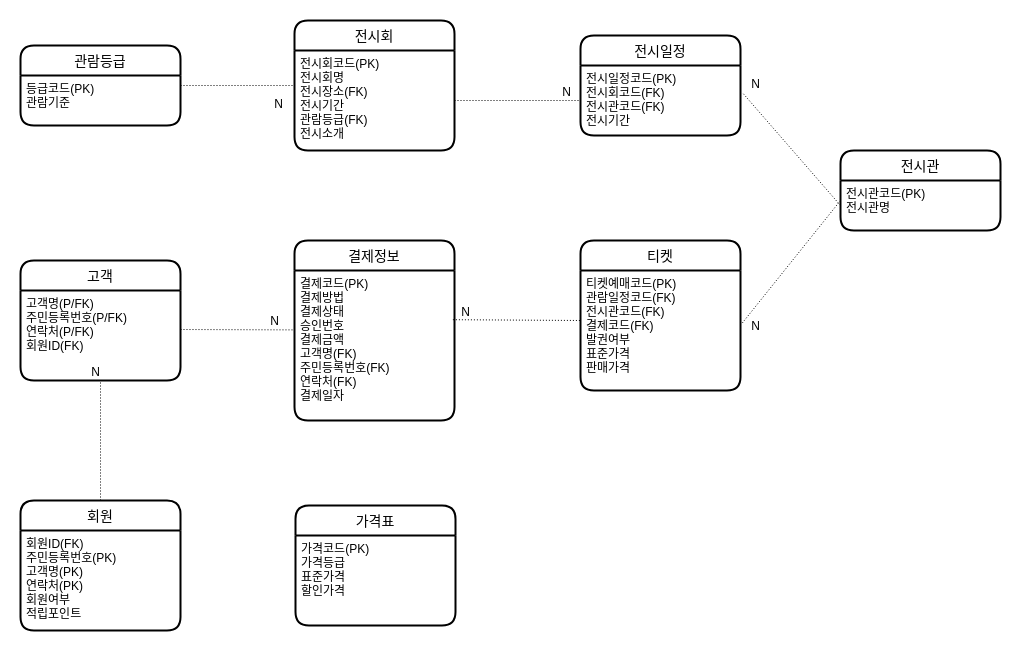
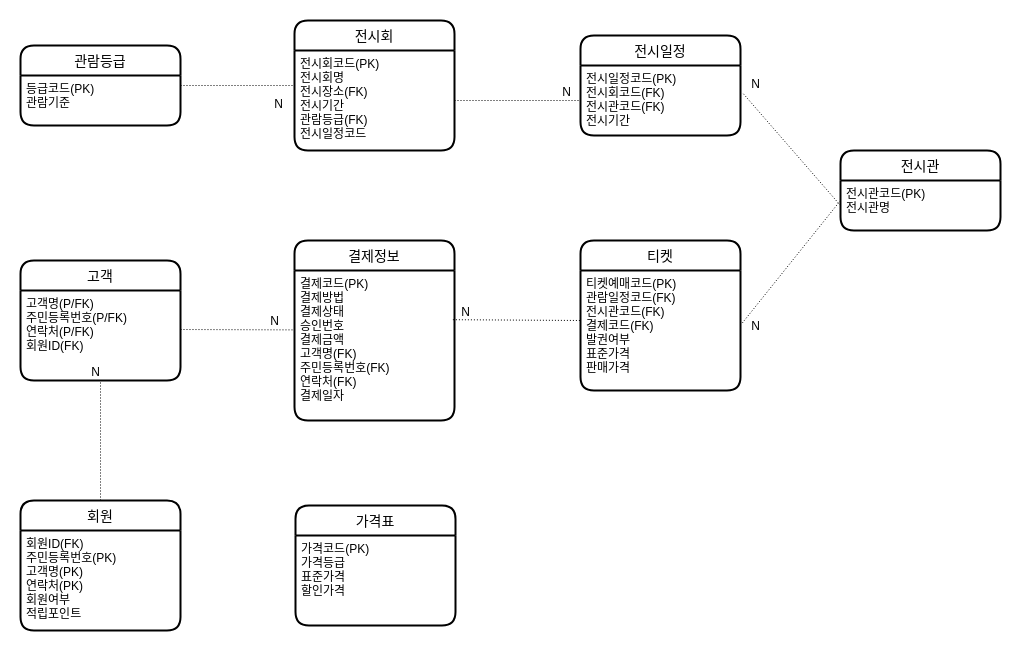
  <mxCell id="0" />
  <mxCell id="1" parent="0" />
  <mxCell id="2" value="전시관" style="swimlane;childLayout=stackLayout;horizontal=1;startSize=30;horizontalStack=0;rounded=1;fontSize=14;fontStyle=0;strokeWidth=2;resizeParent=0;resizeLast=1;shadow=0;dashed=0;align=center;" vertex="1" parent="1"><mxGeometry x="840" y="150" width="160" height="80" as="geometry" /></mxCell>
  <mxCell id="3" value="전시관코드(PK)&#10;전시관명" style="align=left;strokeColor=none;fillColor=none;spacingLeft=4;fontSize=12;verticalAlign=top;resizable=0;rotatable=0;part=1;" vertex="1" parent="2"><mxGeometry y="30" width="160" height="50" as="geometry" /></mxCell>
  <mxCell id="4" value="관람등급" style="swimlane;childLayout=stackLayout;horizontal=1;startSize=30;horizontalStack=0;rounded=1;fontSize=14;fontStyle=0;strokeWidth=2;resizeParent=0;resizeLast=1;shadow=0;dashed=0;align=center;" vertex="1" parent="1"><mxGeometry x="20" y="45" width="160" height="80" as="geometry" /></mxCell>
  <mxCell id="5" value="등급코드(PK)&#10;관람기준" style="align=left;strokeColor=none;fillColor=none;spacingLeft=4;fontSize=12;verticalAlign=top;resizable=0;rotatable=0;part=1;" vertex="1" parent="4"><mxGeometry y="30" width="160" height="50" as="geometry" /></mxCell>
  <mxCell id="6" value="전시회" style="swimlane;childLayout=stackLayout;horizontal=1;startSize=30;horizontalStack=0;rounded=1;fontSize=14;fontStyle=0;strokeWidth=2;resizeParent=0;resizeLast=1;shadow=0;dashed=0;align=center;" vertex="1" parent="1"><mxGeometry x="294" y="20" width="160" height="130" as="geometry" /></mxCell>
- <mxCell id="7" value="전시회코드(PK)&#10;전시회명&#10;전시장소(FK)&#10;전시기간&#10;관람등급(FK)&#10;전시소개" style="align=left;strokeColor=none;fillColor=none;spacingLeft=4;fontSize=12;verticalAlign=top;resizable=0;rotatable=0;part=1;" vertex="1" parent="6"><mxGeometry y="30" width="160" height="100" as="geometry" /></mxCell>
+ <mxCell id="7" value="전시회코드(PK)&#10;전시회명&#10;전시장소(FK)&#10;전시기간&#10;관람등급(FK)&#10;전시일정코드" style="align=left;strokeColor=none;fillColor=none;spacingLeft=4;fontSize=12;verticalAlign=top;resizable=0;rotatable=0;part=1;" vertex="1" parent="6"><mxGeometry y="30" width="160" height="100" as="geometry" /></mxCell>
  <mxCell id="8" value="전시일정" style="swimlane;childLayout=stackLayout;horizontal=1;startSize=30;horizontalStack=0;rounded=1;fontSize=14;fontStyle=0;strokeWidth=2;resizeParent=0;resizeLast=1;shadow=0;dashed=0;align=center;" vertex="1" parent="1"><mxGeometry x="580" y="35" width="160" height="100" as="geometry" /></mxCell>
  <mxCell id="9" value="전시일정코드(PK)&#10;전시회코드(FK)&#10;전시관코드(FK)&#10;전시기간" style="align=left;strokeColor=none;fillColor=none;spacingLeft=4;fontSize=12;verticalAlign=top;resizable=0;rotatable=0;part=1;" vertex="1" parent="8"><mxGeometry y="30" width="160" height="70" as="geometry" /></mxCell>
  <mxCell id="10" value="" style="endArrow=none;html=1;rounded=0;dashed=1;dashPattern=1 2;fontSize=12;entryX=0;entryY=0.5;entryDx=0;entryDy=0;" edge="1" parent="1" target="6"><mxGeometry relative="1" as="geometry"><mxPoint x="180" y="85" as="sourcePoint" /><mxPoint x="280" y="96" as="targetPoint" /></mxGeometry></mxCell>
  <mxCell id="11" value="N" style="resizable=0;html=1;align=right;verticalAlign=bottom;" connectable="0" vertex="1" parent="10"><mxGeometry x="1" relative="1" as="geometry"><mxPoint x="-11" y="27" as="offset" /></mxGeometry></mxCell>
  <mxCell id="12" value="" style="endArrow=none;html=1;rounded=0;dashed=1;dashPattern=1 2;fontSize=12;exitX=1;exitY=0.5;exitDx=0;exitDy=0;entryX=0;entryY=0.5;entryDx=0;entryDy=0;" edge="1" parent="1" source="7" target="9"><mxGeometry relative="1" as="geometry"><mxPoint x="454" y="92.2" as="sourcePoint" /><mxPoint x="560" y="94" as="targetPoint" /></mxGeometry></mxCell>
  <mxCell id="13" value="N" style="resizable=0;html=1;align=right;verticalAlign=bottom;" connectable="0" vertex="1" parent="12"><mxGeometry x="1" relative="1" as="geometry"><mxPoint x="-9" as="offset" /></mxGeometry></mxCell>
  <mxCell id="14" value="티켓" style="swimlane;childLayout=stackLayout;horizontal=1;startSize=30;horizontalStack=0;rounded=1;fontSize=14;fontStyle=0;strokeWidth=2;resizeParent=0;resizeLast=1;shadow=0;dashed=0;align=center;" vertex="1" parent="1"><mxGeometry x="580" y="240" width="160" height="150" as="geometry" /></mxCell>
  <mxCell id="15" value="티켓예매코드(PK)&#10;관람일정코드(FK)&#10;전시관코드(FK)&#10;결제코드(FK)&#10;발권여부&#10;표준가격&#10;판매가격" style="align=left;strokeColor=none;fillColor=none;spacingLeft=4;fontSize=12;verticalAlign=top;resizable=0;rotatable=0;part=1;" vertex="1" parent="14"><mxGeometry y="30" width="160" height="120" as="geometry" /></mxCell>
  <mxCell id="16" value="결제정보" style="swimlane;childLayout=stackLayout;horizontal=1;startSize=30;horizontalStack=0;rounded=1;fontSize=14;fontStyle=0;strokeWidth=2;resizeParent=0;resizeLast=1;shadow=0;dashed=0;align=center;" vertex="1" parent="1"><mxGeometry x="294" y="240" width="160" height="180" as="geometry" /></mxCell>
  <mxCell id="17" value="" style="endArrow=none;html=1;rounded=0;dashed=1;dashPattern=1 2;fontSize=12;exitX=0.99;exitY=0.328;exitDx=0;exitDy=0;exitPerimeter=0;" edge="1" parent="16" source="19"><mxGeometry relative="1" as="geometry"><mxPoint x="156" y="80" as="sourcePoint" /><mxPoint x="286" y="80" as="targetPoint" /></mxGeometry></mxCell>
  <mxCell id="18" value="N" style="resizable=0;html=1;align=right;verticalAlign=bottom;" connectable="0" vertex="1" parent="17"><mxGeometry x="1" relative="1" as="geometry"><mxPoint x="-110" as="offset" /></mxGeometry></mxCell>
  <mxCell id="19" value="결제코드(PK)&#10;결제방법&#10;결제상태&#10;승인번호&#10;결제금액&#10;고객명(FK)&#10;주민등록번호(FK)&#10;연락처(FK)&#10;결제일자" style="align=left;strokeColor=none;fillColor=none;spacingLeft=4;fontSize=12;verticalAlign=top;resizable=0;rotatable=0;part=1;" vertex="1" parent="16"><mxGeometry y="30" width="160" height="150" as="geometry" /></mxCell>
  <mxCell id="20" value="고객" style="swimlane;childLayout=stackLayout;horizontal=1;startSize=30;horizontalStack=0;rounded=1;fontSize=14;fontStyle=0;strokeWidth=2;resizeParent=0;resizeLast=1;shadow=0;dashed=0;align=center;" vertex="1" parent="1"><mxGeometry x="20" y="260" width="160" height="120" as="geometry" /></mxCell>
  <mxCell id="21" value="고객명(P/FK)&#10;주민등록번호(P/FK)&#10;연락처(P/FK)&#10;회원ID(FK)" style="align=left;strokeColor=none;fillColor=none;spacingLeft=4;fontSize=12;verticalAlign=top;resizable=0;rotatable=0;part=1;" vertex="1" parent="20"><mxGeometry y="30" width="160" height="90" as="geometry" /></mxCell>
  <mxCell id="22" value="" style="endArrow=none;html=1;rounded=0;dashed=1;dashPattern=1 2;fontSize=12;entryX=-0.001;entryY=0.396;entryDx=0;entryDy=0;entryPerimeter=0;" edge="1" parent="1" target="19"><mxGeometry relative="1" as="geometry"><mxPoint x="180" y="329" as="sourcePoint" /><mxPoint x="300" y="327" as="targetPoint" /></mxGeometry></mxCell>
  <mxCell id="23" value="N" style="resizable=0;html=1;align=right;verticalAlign=bottom;" connectable="0" vertex="1" parent="22"><mxGeometry x="1" relative="1" as="geometry"><mxPoint x="-15" as="offset" /></mxGeometry></mxCell>
  <mxCell id="24" value="회원" style="swimlane;childLayout=stackLayout;horizontal=1;startSize=30;horizontalStack=0;rounded=1;fontSize=14;fontStyle=0;strokeWidth=2;resizeParent=0;resizeLast=1;shadow=0;dashed=0;align=center;" vertex="1" parent="1"><mxGeometry x="20" y="500" width="160" height="130" as="geometry" /></mxCell>
  <mxCell id="25" value="회원ID(FK)&#10;주민등록번호(PK)&#10;고객명(PK)&#10;연락처(PK)&#10;회원여부&#10;적립포인트" style="align=left;strokeColor=none;fillColor=none;spacingLeft=4;fontSize=12;verticalAlign=top;resizable=0;rotatable=0;part=1;" vertex="1" parent="24"><mxGeometry y="30" width="160" height="100" as="geometry" /></mxCell>
  <mxCell id="26" value="" style="endArrow=none;html=1;rounded=0;dashed=1;dashPattern=1 2;fontSize=12;exitX=0.5;exitY=0;exitDx=0;exitDy=0;entryX=0.5;entryY=1;entryDx=0;entryDy=0;" edge="1" parent="1" source="24" target="21"><mxGeometry relative="1" as="geometry"><mxPoint x="100" y="470" as="sourcePoint" /><mxPoint x="260" y="470" as="targetPoint" /></mxGeometry></mxCell>
  <mxCell id="27" value="N" style="resizable=0;html=1;align=right;verticalAlign=bottom;" connectable="0" vertex="1" parent="26"><mxGeometry x="1" relative="1" as="geometry" /></mxCell>
  <mxCell id="28" value="가격표" style="swimlane;childLayout=stackLayout;horizontal=1;startSize=30;horizontalStack=0;rounded=1;fontSize=14;fontStyle=0;strokeWidth=2;resizeParent=0;resizeLast=1;shadow=0;dashed=0;align=center;" vertex="1" parent="1"><mxGeometry x="295" y="505" width="160" height="120" as="geometry" /></mxCell>
  <mxCell id="29" value="가격코드(PK)&#10;가격등급&#10;표준가격&#10;할인가격" style="align=left;strokeColor=none;fillColor=none;spacingLeft=4;fontSize=12;verticalAlign=top;resizable=0;rotatable=0;part=1;" vertex="1" parent="28"><mxGeometry y="30" width="160" height="90" as="geometry" /></mxCell>
  <mxCell id="30" value="" style="endArrow=none;html=1;rounded=0;dashed=1;dashPattern=1 2;entryX=1.01;entryY=0.383;entryDx=0;entryDy=0;entryPerimeter=0;exitX=0;exitY=0.5;exitDx=0;exitDy=0;" edge="1" parent="1" source="3" target="9"><mxGeometry relative="1" as="geometry"><mxPoint x="930" y="150" as="sourcePoint" /><mxPoint x="1090" y="150" as="targetPoint" /></mxGeometry></mxCell>
  <mxCell id="31" value="N" style="resizable=0;html=1;align=right;verticalAlign=bottom;" connectable="0" vertex="1" parent="30"><mxGeometry x="1" relative="1" as="geometry"><mxPoint x="18" as="offset" /></mxGeometry></mxCell>
  <mxCell id="32" value="" style="endArrow=none;html=1;rounded=0;dashed=1;dashPattern=1 2;entryX=1.005;entryY=0.448;entryDx=0;entryDy=0;entryPerimeter=0;" edge="1" parent="1" target="15"><mxGeometry relative="1" as="geometry"><mxPoint x="840" y="200" as="sourcePoint" /><mxPoint x="751.6" y="101.81" as="targetPoint" /></mxGeometry></mxCell>
  <mxCell id="33" value="N" style="resizable=0;html=1;align=right;verticalAlign=bottom;" connectable="0" vertex="1" parent="32"><mxGeometry x="1" relative="1" as="geometry"><mxPoint x="19" y="10" as="offset" /></mxGeometry></mxCell>
